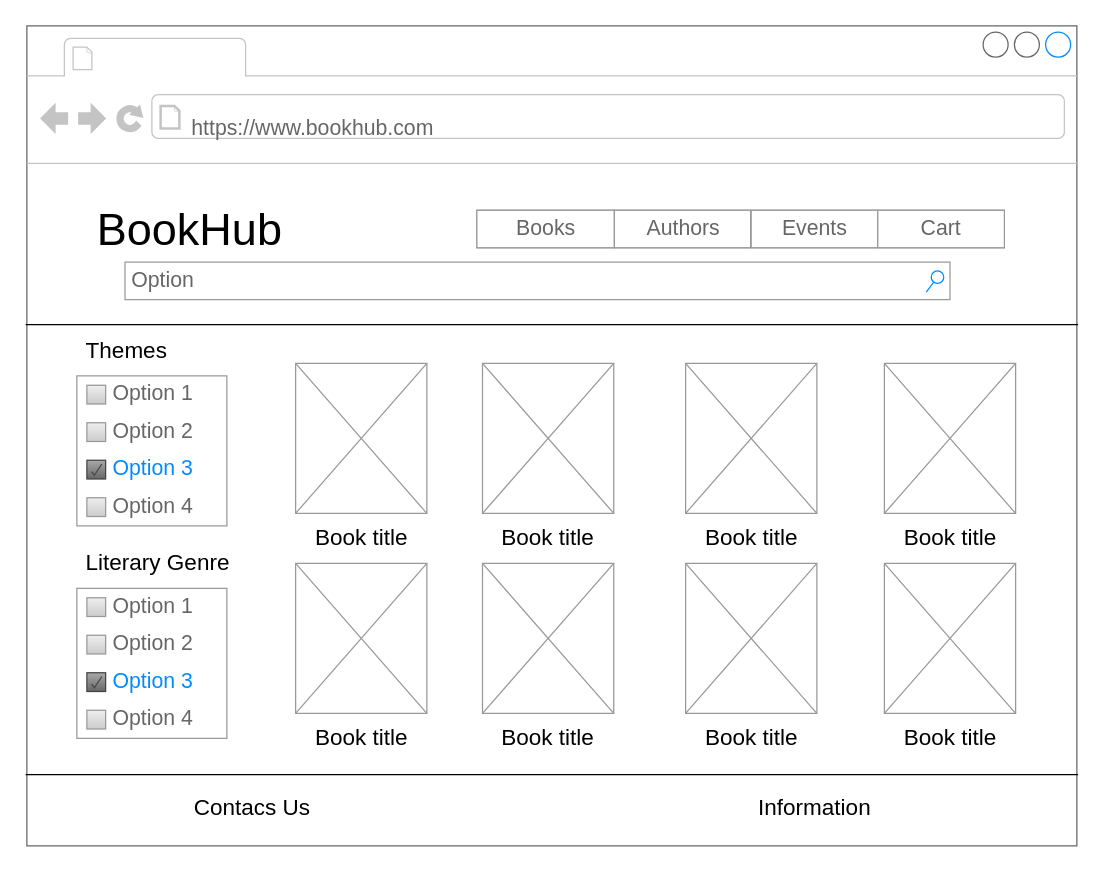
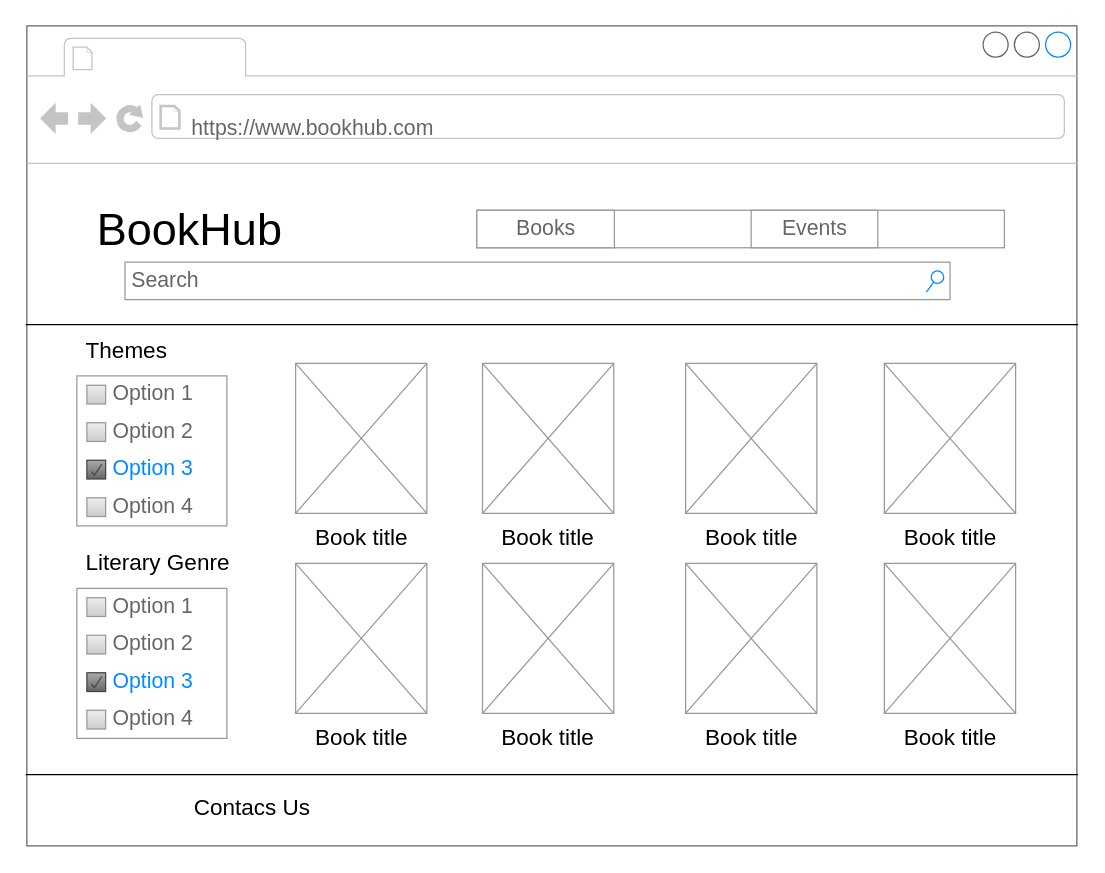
  <mxCell id="0" />
  <mxCell id="1" parent="0" />
  <mxCell id="2" value="" style="strokeWidth=1;shadow=0;dashed=0;align=center;html=1;shape=mxgraph.mockup.containers.browserWindow;rSize=0;fillColor=#ffffff;strokeColor=#666666;strokeColor2=#008cff;strokeColor3=#c4c4c4;mainText=,;recursiveResize=0;" vertex="1" parent="1"><mxGeometry x="21" y="20" width="840" height="656" as="geometry" /></mxCell>
  <mxCell id="3" value="" style="strokeWidth=1;shadow=0;dashed=0;align=center;html=1;shape=mxgraph.mockup.containers.anchor;fontSize=17;fontColor=#666666;align=left;" vertex="1" parent="2"><mxGeometry x="60" y="12" width="110" height="26" as="geometry" /></mxCell>
  <mxCell id="4" value="https://www.bookhub.com" style="strokeWidth=1;shadow=0;dashed=0;align=center;html=1;shape=mxgraph.mockup.containers.anchor;rSize=0;fontSize=17;fontColor=#666666;align=left;" vertex="1" parent="2"><mxGeometry x="130" y="60" width="250" height="45" as="geometry" /></mxCell>
- <mxCell id="5" value="Option" style="strokeWidth=1;shadow=0;dashed=0;align=center;html=1;shape=mxgraph.mockup.forms.searchBox;strokeColor=#999999;mainText=;fillColor=#ffffff;strokeColor2=#008cff;fontColor=#666666;fontSize=17;align=left;spacingLeft=3;" vertex="1" parent="2"><mxGeometry x="78.5" y="189" width="660" height="30" as="geometry" /></mxCell>
+ <mxCell id="5" value="Search" style="strokeWidth=1;shadow=0;dashed=0;align=center;html=1;shape=mxgraph.mockup.forms.searchBox;strokeColor=#999999;mainText=;fillColor=#ffffff;strokeColor2=#008cff;fontColor=#666666;fontSize=17;align=left;spacingLeft=3;" vertex="1" parent="2"><mxGeometry x="78.5" y="189" width="660" height="30" as="geometry" /></mxCell>
  <mxCell id="6" value="" style="strokeWidth=1;shadow=0;dashed=0;align=center;html=1;shape=mxgraph.mockup.forms.rrect;rSize=0;strokeColor=#999999;fillColor=#ffffff;recursiveResize=0;" vertex="1" parent="2"><mxGeometry x="40" y="280" width="120" height="120" as="geometry" /></mxCell>
  <mxCell id="7" value="Option 1" style="strokeWidth=1;shadow=0;dashed=0;align=center;html=1;shape=mxgraph.mockup.forms.rrect;rSize=0;fillColor=#eeeeee;strokeColor=#999999;gradientColor=#cccccc;align=left;spacingLeft=4;fontSize=17;fontColor=#666666;labelPosition=right;" vertex="1" parent="6"><mxGeometry x="8" y="7.5" width="15" height="15" as="geometry" /></mxCell>
  <mxCell id="8" value="Option 2" style="strokeWidth=1;shadow=0;dashed=0;align=center;html=1;shape=mxgraph.mockup.forms.rrect;rSize=0;fillColor=#eeeeee;strokeColor=#999999;gradientColor=#cccccc;align=left;spacingLeft=4;fontSize=17;fontColor=#666666;labelPosition=right;" vertex="1" parent="6"><mxGeometry x="8" y="37.5" width="15" height="15" as="geometry" /></mxCell>
  <mxCell id="9" value="Option 3" style="strokeWidth=1;shadow=0;dashed=0;align=center;html=1;shape=mxgraph.mockup.forms.checkbox;rSize=0;resizable=0;fillColor=#aaaaaa;strokeColor=#444444;gradientColor=#666666;align=left;spacingLeft=4;fontSize=17;fontColor=#008cff;labelPosition=right;" vertex="1" parent="6"><mxGeometry x="8" y="67.5" width="15" height="15" as="geometry" /></mxCell>
  <mxCell id="10" value="Option 4" style="strokeWidth=1;shadow=0;dashed=0;align=center;html=1;shape=mxgraph.mockup.forms.rrect;rSize=0;fillColor=#eeeeee;strokeColor=#999999;gradientColor=#cccccc;align=left;spacingLeft=4;fontSize=17;fontColor=#666666;labelPosition=right;" vertex="1" parent="6"><mxGeometry x="8" y="97.5" width="15" height="15" as="geometry" /></mxCell>
  <mxCell id="11" value="" style="strokeWidth=1;shadow=0;dashed=0;align=center;html=1;shape=mxgraph.mockup.forms.rrect;rSize=0;strokeColor=#999999;fillColor=#ffffff;recursiveResize=0;" vertex="1" parent="2"><mxGeometry x="40" y="450" width="120" height="120" as="geometry" /></mxCell>
  <mxCell id="12" value="Option 1" style="strokeWidth=1;shadow=0;dashed=0;align=center;html=1;shape=mxgraph.mockup.forms.rrect;rSize=0;fillColor=#eeeeee;strokeColor=#999999;gradientColor=#cccccc;align=left;spacingLeft=4;fontSize=17;fontColor=#666666;labelPosition=right;" vertex="1" parent="11"><mxGeometry x="8" y="7.5" width="15" height="15" as="geometry" /></mxCell>
  <mxCell id="13" value="Option 2" style="strokeWidth=1;shadow=0;dashed=0;align=center;html=1;shape=mxgraph.mockup.forms.rrect;rSize=0;fillColor=#eeeeee;strokeColor=#999999;gradientColor=#cccccc;align=left;spacingLeft=4;fontSize=17;fontColor=#666666;labelPosition=right;" vertex="1" parent="11"><mxGeometry x="8" y="37.5" width="15" height="15" as="geometry" /></mxCell>
  <mxCell id="14" value="Option 3" style="strokeWidth=1;shadow=0;dashed=0;align=center;html=1;shape=mxgraph.mockup.forms.checkbox;rSize=0;resizable=0;fillColor=#aaaaaa;strokeColor=#444444;gradientColor=#666666;align=left;spacingLeft=4;fontSize=17;fontColor=#008cff;labelPosition=right;" vertex="1" parent="11"><mxGeometry x="8" y="67.5" width="15" height="15" as="geometry" /></mxCell>
  <mxCell id="15" value="Option 4" style="strokeWidth=1;shadow=0;dashed=0;align=center;html=1;shape=mxgraph.mockup.forms.rrect;rSize=0;fillColor=#eeeeee;strokeColor=#999999;gradientColor=#cccccc;align=left;spacingLeft=4;fontSize=17;fontColor=#666666;labelPosition=right;" vertex="1" parent="11"><mxGeometry x="8" y="97.5" width="15" height="15" as="geometry" /></mxCell>
  <mxCell id="16" value="&lt;font style=&quot;font-size: 36px&quot;&gt;BookHub&lt;/font&gt;&lt;br&gt;" style="text;html=1;strokeColor=none;fillColor=none;align=center;verticalAlign=middle;whiteSpace=wrap;rounded=0;" vertex="1" parent="2"><mxGeometry x="41.5" y="132.5" width="177" height="60" as="geometry" /></mxCell>
  <mxCell id="17" value="" style="strokeWidth=1;shadow=0;dashed=0;align=center;html=1;shape=mxgraph.mockup.forms.rrect;rSize=0;strokeColor=#999999;fillColor=#ffffff;" vertex="1" parent="2"><mxGeometry x="360" y="147.5" width="422" height="30" as="geometry" /></mxCell>
  <mxCell id="18" value="Books" style="strokeColor=inherit;fillColor=inherit;gradientColor=inherit;strokeWidth=1;shadow=0;dashed=0;align=center;html=1;shape=mxgraph.mockup.forms.rrect;rSize=0;fontSize=17;fontColor=#666666;" vertex="1" parent="17"><mxGeometry width="110" height="30" as="geometry" /></mxCell>
- <mxCell id="19" value="Authors" style="strokeColor=inherit;fillColor=inherit;gradientColor=inherit;strokeWidth=1;shadow=0;dashed=0;align=center;html=1;shape=mxgraph.mockup.forms.rrect;rSize=0;fontSize=17;fontColor=#666666;" vertex="1" parent="17"><mxGeometry x="110" width="109" height="30" as="geometry" /></mxCell>
  <mxCell id="20" value="Events" style="strokeColor=inherit;fillColor=inherit;gradientColor=inherit;strokeWidth=1;shadow=0;dashed=0;align=center;html=1;shape=mxgraph.mockup.forms.rrect;rSize=0;fontSize=17;fontColor=#666666;" vertex="1" parent="17"><mxGeometry x="219.44" width="101.28" height="30" as="geometry" /></mxCell>
- <mxCell id="21" value="Cart" style="strokeColor=inherit;fillColor=inherit;gradientColor=inherit;strokeWidth=1;shadow=0;dashed=0;align=center;html=1;shape=mxgraph.mockup.forms.rrect;rSize=0;fontSize=17;fontColor=#666666;" vertex="1" parent="17"><mxGeometry x="320.72" width="101.28" height="30" as="geometry" /></mxCell>
  <mxCell id="22" value="&lt;font style=&quot;font-size: 18px&quot;&gt;Themes&lt;/font&gt;&lt;br&gt;" style="text;html=1;strokeColor=none;fillColor=none;align=center;verticalAlign=middle;whiteSpace=wrap;rounded=0;" vertex="1" parent="2"><mxGeometry x="40" y="240" width="80" height="40" as="geometry" /></mxCell>
  <mxCell id="23" value="&lt;font style=&quot;font-size: 18px&quot;&gt;Literary Genre&lt;/font&gt;&lt;br&gt;" style="text;html=1;strokeColor=none;fillColor=none;align=center;verticalAlign=middle;whiteSpace=wrap;rounded=0;" vertex="1" parent="2"><mxGeometry x="39" y="410" width="132" height="40" as="geometry" /></mxCell>
  <mxCell id="24" value="&lt;font style=&quot;font-size: 18px&quot;&gt;Contacs Us&lt;/font&gt;&lt;br&gt;" style="text;html=1;strokeColor=none;fillColor=none;align=center;verticalAlign=middle;whiteSpace=wrap;rounded=0;" vertex="1" parent="2"><mxGeometry x="121" y="606" width="119" height="40" as="geometry" /></mxCell>
- <mxCell id="25" value="&lt;font style=&quot;font-size: 18px&quot;&gt;Information&lt;/font&gt;&lt;br&gt;" style="text;html=1;strokeColor=none;fillColor=none;align=center;verticalAlign=middle;whiteSpace=wrap;rounded=0;" vertex="1" parent="2"><mxGeometry x="571" y="606" width="119" height="40" as="geometry" /></mxCell>
  <mxCell id="26" value="" style="group" vertex="1" connectable="0" parent="2"><mxGeometry x="215" y="270" width="105" height="160" as="geometry" /></mxCell>
  <mxCell id="27" value="" style="verticalLabelPosition=bottom;shadow=0;dashed=0;align=center;html=1;verticalAlign=top;strokeWidth=1;shape=mxgraph.mockup.graphics.simpleIcon;strokeColor=#999999;fillColor=#ffffff;" vertex="1" parent="26"><mxGeometry width="105" height="120" as="geometry" /></mxCell>
  <mxCell id="28" value="&lt;font style=&quot;font-size: 18px&quot;&gt;Book title&lt;/font&gt;&lt;br&gt;" style="text;html=1;strokeColor=none;fillColor=none;align=center;verticalAlign=middle;whiteSpace=wrap;rounded=0;" vertex="1" parent="26"><mxGeometry x="12.5" y="120" width="80" height="40" as="geometry" /></mxCell>
  <mxCell id="29" value="" style="group" vertex="1" connectable="0" parent="2"><mxGeometry x="364.5" y="270" width="105" height="160" as="geometry" /></mxCell>
  <mxCell id="30" value="" style="verticalLabelPosition=bottom;shadow=0;dashed=0;align=center;html=1;verticalAlign=top;strokeWidth=1;shape=mxgraph.mockup.graphics.simpleIcon;strokeColor=#999999;fillColor=#ffffff;" vertex="1" parent="29"><mxGeometry width="105" height="120" as="geometry" /></mxCell>
  <mxCell id="31" value="&lt;font style=&quot;font-size: 18px&quot;&gt;Book title&lt;/font&gt;&lt;br&gt;" style="text;html=1;strokeColor=none;fillColor=none;align=center;verticalAlign=middle;whiteSpace=wrap;rounded=0;" vertex="1" parent="29"><mxGeometry x="12.5" y="120" width="80" height="40" as="geometry" /></mxCell>
  <mxCell id="32" value="" style="group" vertex="1" connectable="0" parent="2"><mxGeometry x="527" y="270" width="105" height="160" as="geometry" /></mxCell>
  <mxCell id="33" value="" style="verticalLabelPosition=bottom;shadow=0;dashed=0;align=center;html=1;verticalAlign=top;strokeWidth=1;shape=mxgraph.mockup.graphics.simpleIcon;strokeColor=#999999;fillColor=#ffffff;" vertex="1" parent="32"><mxGeometry width="105" height="120" as="geometry" /></mxCell>
  <mxCell id="34" value="&lt;font style=&quot;font-size: 18px&quot;&gt;Book title&lt;/font&gt;&lt;br&gt;" style="text;html=1;strokeColor=none;fillColor=none;align=center;verticalAlign=middle;whiteSpace=wrap;rounded=0;" vertex="1" parent="32"><mxGeometry x="12.5" y="120" width="80" height="40" as="geometry" /></mxCell>
  <mxCell id="35" value="" style="group" vertex="1" connectable="0" parent="2"><mxGeometry x="686" y="270" width="105" height="160" as="geometry" /></mxCell>
  <mxCell id="36" value="" style="verticalLabelPosition=bottom;shadow=0;dashed=0;align=center;html=1;verticalAlign=top;strokeWidth=1;shape=mxgraph.mockup.graphics.simpleIcon;strokeColor=#999999;fillColor=#ffffff;" vertex="1" parent="35"><mxGeometry width="105" height="120" as="geometry" /></mxCell>
  <mxCell id="37" value="&lt;font style=&quot;font-size: 18px&quot;&gt;Book title&lt;/font&gt;&lt;br&gt;" style="text;html=1;strokeColor=none;fillColor=none;align=center;verticalAlign=middle;whiteSpace=wrap;rounded=0;" vertex="1" parent="35"><mxGeometry x="12.5" y="120" width="80" height="40" as="geometry" /></mxCell>
  <mxCell id="38" value="" style="group" vertex="1" connectable="0" parent="2"><mxGeometry x="215" y="430" width="105" height="160" as="geometry" /></mxCell>
  <mxCell id="39" value="" style="verticalLabelPosition=bottom;shadow=0;dashed=0;align=center;html=1;verticalAlign=top;strokeWidth=1;shape=mxgraph.mockup.graphics.simpleIcon;strokeColor=#999999;fillColor=#ffffff;" vertex="1" parent="38"><mxGeometry width="105" height="120" as="geometry" /></mxCell>
  <mxCell id="40" value="&lt;font style=&quot;font-size: 18px&quot;&gt;Book title&lt;/font&gt;&lt;br&gt;" style="text;html=1;strokeColor=none;fillColor=none;align=center;verticalAlign=middle;whiteSpace=wrap;rounded=0;" vertex="1" parent="38"><mxGeometry x="12.5" y="120" width="80" height="40" as="geometry" /></mxCell>
  <mxCell id="41" value="" style="group" vertex="1" connectable="0" parent="2"><mxGeometry x="364.5" y="430" width="105" height="160" as="geometry" /></mxCell>
  <mxCell id="42" value="" style="verticalLabelPosition=bottom;shadow=0;dashed=0;align=center;html=1;verticalAlign=top;strokeWidth=1;shape=mxgraph.mockup.graphics.simpleIcon;strokeColor=#999999;fillColor=#ffffff;" vertex="1" parent="41"><mxGeometry width="105" height="120" as="geometry" /></mxCell>
  <mxCell id="43" value="&lt;font style=&quot;font-size: 18px&quot;&gt;Book title&lt;/font&gt;&lt;br&gt;" style="text;html=1;strokeColor=none;fillColor=none;align=center;verticalAlign=middle;whiteSpace=wrap;rounded=0;" vertex="1" parent="41"><mxGeometry x="12.5" y="120" width="80" height="40" as="geometry" /></mxCell>
  <mxCell id="44" value="" style="group" vertex="1" connectable="0" parent="2"><mxGeometry x="527" y="430" width="105" height="160" as="geometry" /></mxCell>
  <mxCell id="45" value="" style="verticalLabelPosition=bottom;shadow=0;dashed=0;align=center;html=1;verticalAlign=top;strokeWidth=1;shape=mxgraph.mockup.graphics.simpleIcon;strokeColor=#999999;fillColor=#ffffff;" vertex="1" parent="44"><mxGeometry width="105" height="120" as="geometry" /></mxCell>
  <mxCell id="46" value="&lt;font style=&quot;font-size: 18px&quot;&gt;Book title&lt;/font&gt;&lt;br&gt;" style="text;html=1;strokeColor=none;fillColor=none;align=center;verticalAlign=middle;whiteSpace=wrap;rounded=0;" vertex="1" parent="44"><mxGeometry x="12.5" y="120" width="80" height="40" as="geometry" /></mxCell>
  <mxCell id="47" value="" style="group" vertex="1" connectable="0" parent="2"><mxGeometry x="686" y="430" width="105" height="160" as="geometry" /></mxCell>
  <mxCell id="48" value="" style="verticalLabelPosition=bottom;shadow=0;dashed=0;align=center;html=1;verticalAlign=top;strokeWidth=1;shape=mxgraph.mockup.graphics.simpleIcon;strokeColor=#999999;fillColor=#ffffff;" vertex="1" parent="47"><mxGeometry width="105" height="120" as="geometry" /></mxCell>
  <mxCell id="49" value="&lt;font style=&quot;font-size: 18px&quot;&gt;Book title&lt;/font&gt;&lt;br&gt;" style="text;html=1;strokeColor=none;fillColor=none;align=center;verticalAlign=middle;whiteSpace=wrap;rounded=0;" vertex="1" parent="47"><mxGeometry x="12.5" y="120" width="80" height="40" as="geometry" /></mxCell>
  <mxCell id="50" value="" style="endArrow=none;html=1;entryX=0;entryY=0.419;entryDx=0;entryDy=0;entryPerimeter=0;" edge="1" parent="1"><mxGeometry width="50" height="50" relative="1" as="geometry"><mxPoint x="862" y="259" as="sourcePoint" /><mxPoint x="20" y="259" as="targetPoint" /></mxGeometry></mxCell>
  <mxCell id="51" value="" style="endArrow=none;html=1;entryX=0;entryY=0.419;entryDx=0;entryDy=0;entryPerimeter=0;" edge="1" parent="1"><mxGeometry width="50" height="50" relative="1" as="geometry"><mxPoint x="862" y="619" as="sourcePoint" /><mxPoint x="20" y="619" as="targetPoint" /></mxGeometry></mxCell>
